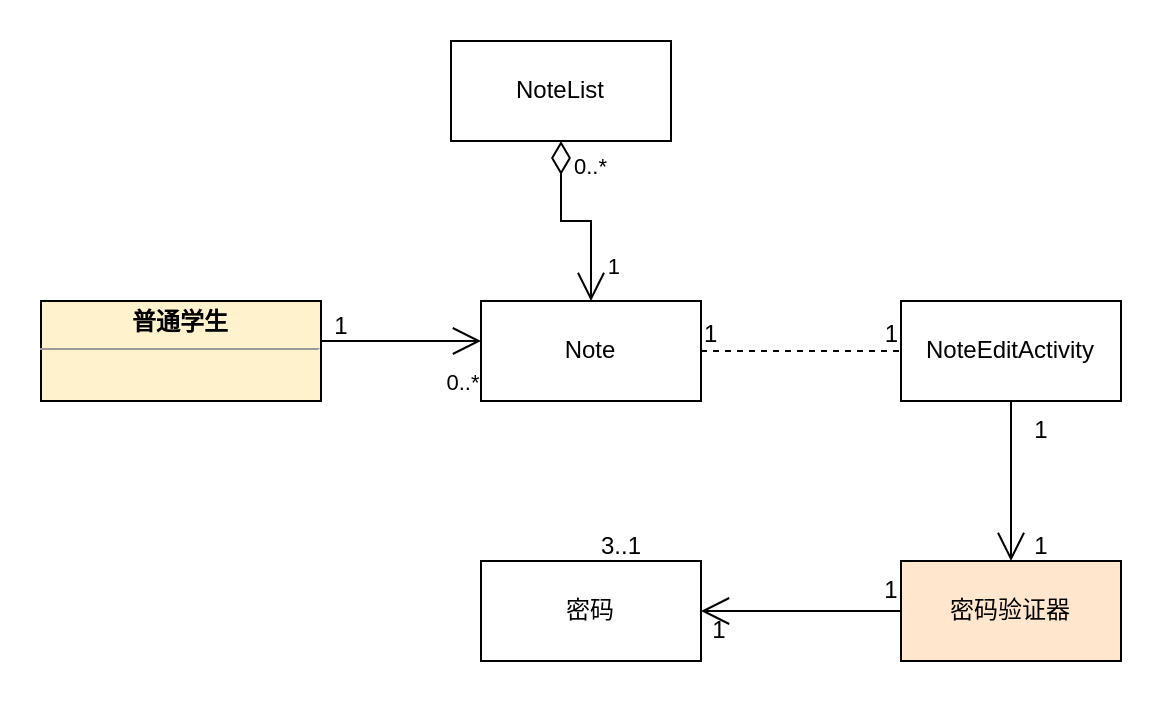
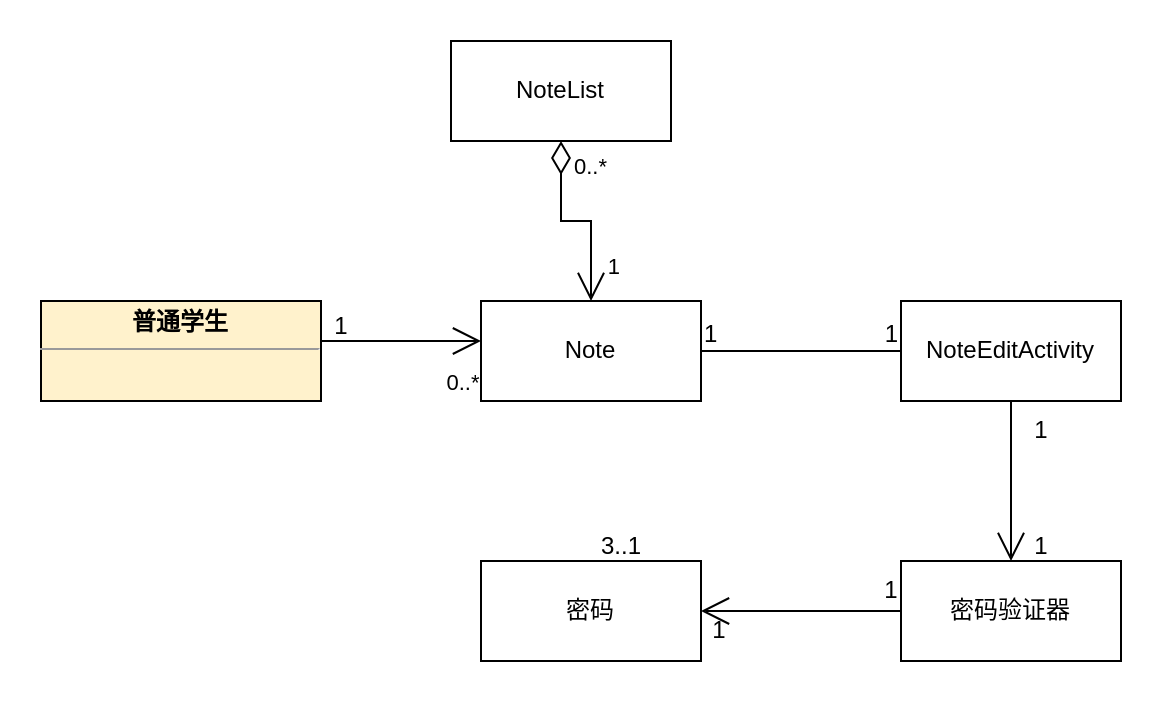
  <mxCell id="0" />
  <mxCell id="1" parent="0" />
  <mxCell id="2" value="&lt;p style=&quot;margin:0px;margin-top:4px;text-align:center;&quot;&gt;&lt;b&gt;普通学生&lt;/b&gt;&lt;/p&gt;&lt;hr size=&quot;1&quot;&gt;&lt;div style=&quot;height:2px;&quot;&gt;&lt;/div&gt;" style="verticalAlign=top;align=left;overflow=fill;fontSize=12;fontFamily=Helvetica;html=1;whiteSpace=wrap;fillColor=#fff2cc;" parent="1" vertex="1"><mxGeometry x="20" y="150" width="140" height="50" as="geometry" /></mxCell>
  <mxCell id="3" value="" style="endArrow=open;endFill=1;endSize=12;html=1;rounded=0;" parent="1" edge="1"><mxGeometry width="160" relative="1" as="geometry"><mxPoint x="160" y="170" as="sourcePoint" /><mxPoint x="240" y="170" as="targetPoint" /></mxGeometry></mxCell>
  <mxCell id="4" value="0..*" style="edgeLabel;html=1;align=center;verticalAlign=middle;resizable=0;points=[];" parent="3" vertex="1" connectable="0"><mxGeometry x="0.906" y="-6" relative="1" as="geometry"><mxPoint x="-6" y="14" as="offset" /></mxGeometry></mxCell>
  <mxCell id="5" value="Note" style="html=1;whiteSpace=wrap;" parent="1" vertex="1"><mxGeometry x="240" y="150" width="110" height="50" as="geometry" /></mxCell>
  <mxCell id="6" value="NoteList" style="html=1;whiteSpace=wrap;" parent="1" vertex="1"><mxGeometry x="225" y="20" width="110" height="50" as="geometry" /></mxCell>
  <mxCell id="7" value="" style="endArrow=open;html=1;endSize=12;startArrow=diamondThin;startSize=14;startFill=0;edgeStyle=orthogonalEdgeStyle;rounded=0;exitX=0.5;exitY=1;exitDx=0;exitDy=0;entryX=0.5;entryY=0;entryDx=0;entryDy=0;" parent="1" source="6" target="5" edge="1"><mxGeometry relative="1" as="geometry"><mxPoint x="280" y="110" as="sourcePoint" /><mxPoint x="440" y="110" as="targetPoint" /></mxGeometry></mxCell>
  <mxCell id="8" value="0..*" style="edgeLabel;resizable=0;html=1;align=left;verticalAlign=top;" parent="7" connectable="0" vertex="1"><mxGeometry x="-1" relative="1" as="geometry"><mxPoint x="5" as="offset" /></mxGeometry></mxCell>
  <mxCell id="9" value="1" style="edgeLabel;resizable=0;html=1;align=right;verticalAlign=top;" parent="7" connectable="0" vertex="1"><mxGeometry x="1" relative="1" as="geometry"><mxPoint x="15" y="-30" as="offset" /></mxGeometry></mxCell>
  <mxCell id="10" value="1" style="text;html=1;align=center;verticalAlign=middle;resizable=0;points=[];autosize=1;strokeColor=none;fillColor=none;" parent="1" vertex="1"><mxGeometry x="155" y="148" width="30" height="30" as="geometry" /></mxCell>
  <mxCell id="11" value="NoteEditActivity" style="html=1;whiteSpace=wrap;" parent="1" vertex="1"><mxGeometry x="450" y="150" width="110" height="50" as="geometry" /></mxCell>
- <mxCell id="12" value="" style="endArrow=none;html=1;rounded=0;exitX=1;exitY=0.5;exitDx=0;exitDy=0;dashed=1;" parent="1" source="5" target="11" edge="1"><mxGeometry relative="1" as="geometry"><mxPoint x="290" y="300" as="sourcePoint" /><mxPoint x="450" y="300" as="targetPoint" /></mxGeometry></mxCell>
+ <mxCell id="12" value="" style="endArrow=none;html=1;rounded=0;exitX=1;exitY=0.5;exitDx=0;exitDy=0;" parent="1" source="5" target="11" edge="1"><mxGeometry relative="1" as="geometry"><mxPoint x="290" y="300" as="sourcePoint" /><mxPoint x="450" y="300" as="targetPoint" /></mxGeometry></mxCell>
  <mxCell id="13" value="1" style="resizable=0;html=1;whiteSpace=wrap;align=left;verticalAlign=bottom;" parent="12" connectable="0" vertex="1"><mxGeometry x="-1" relative="1" as="geometry" /></mxCell>
  <mxCell id="14" value="1" style="resizable=0;html=1;whiteSpace=wrap;align=right;verticalAlign=bottom;" parent="12" connectable="0" vertex="1"><mxGeometry x="1" relative="1" as="geometry" /></mxCell>
- <mxCell id="15" value="密码验证器" style="html=1;whiteSpace=wrap;fillColor=#ffe6cc;" parent="1" vertex="1"><mxGeometry x="450" y="280" width="110" height="50" as="geometry" /></mxCell>
+ <mxCell id="15" value="密码验证器" style="html=1;whiteSpace=wrap;" parent="1" vertex="1"><mxGeometry x="450" y="280" width="110" height="50" as="geometry" /></mxCell>
  <mxCell id="16" value="" style="endArrow=open;endFill=1;endSize=12;html=1;rounded=0;exitX=0.5;exitY=1;exitDx=0;exitDy=0;" parent="1" source="11" target="15" edge="1"><mxGeometry width="160" relative="1" as="geometry"><mxPoint x="490" y="250" as="sourcePoint" /><mxPoint x="440" y="250" as="targetPoint" /></mxGeometry></mxCell>
  <mxCell id="17" value="1" style="text;html=1;align=center;verticalAlign=middle;resizable=0;points=[];autosize=1;strokeColor=none;fillColor=none;" parent="1" vertex="1"><mxGeometry x="505" y="258" width="30" height="30" as="geometry" /></mxCell>
  <mxCell id="18" value="1" style="text;html=1;align=center;verticalAlign=middle;resizable=0;points=[];autosize=1;strokeColor=none;fillColor=none;" parent="1" vertex="1"><mxGeometry x="505" y="200" width="30" height="30" as="geometry" /></mxCell>
  <mxCell id="19" value="密码" style="html=1;whiteSpace=wrap;" parent="1" vertex="1"><mxGeometry x="240" y="280" width="110" height="50" as="geometry" /></mxCell>
  <mxCell id="20" value="3..1" style="text;html=1;align=center;verticalAlign=middle;resizable=0;points=[];autosize=1;strokeColor=none;fillColor=none;" vertex="1" parent="1"><mxGeometry x="290" y="258" width="40" height="30" as="geometry" /></mxCell>
  <mxCell id="21" value="" style="endArrow=open;endFill=1;endSize=12;html=1;rounded=0;exitX=0;exitY=0.5;exitDx=0;exitDy=0;entryX=1;entryY=0.5;entryDx=0;entryDy=0;" edge="1" parent="1" source="15" target="19"><mxGeometry width="160" relative="1" as="geometry"><mxPoint x="380" y="350" as="sourcePoint" /><mxPoint x="540" y="350" as="targetPoint" /></mxGeometry></mxCell>
  <mxCell id="22" value="1" style="text;html=1;align=center;verticalAlign=middle;resizable=0;points=[];autosize=1;strokeColor=none;fillColor=none;" vertex="1" parent="1"><mxGeometry x="430" y="280" width="30" height="30" as="geometry" /></mxCell>
  <mxCell id="23" value="1" style="text;html=1;align=center;verticalAlign=middle;resizable=0;points=[];autosize=1;strokeColor=none;fillColor=none;" vertex="1" parent="1"><mxGeometry x="344" y="300" width="30" height="30" as="geometry" /></mxCell>
